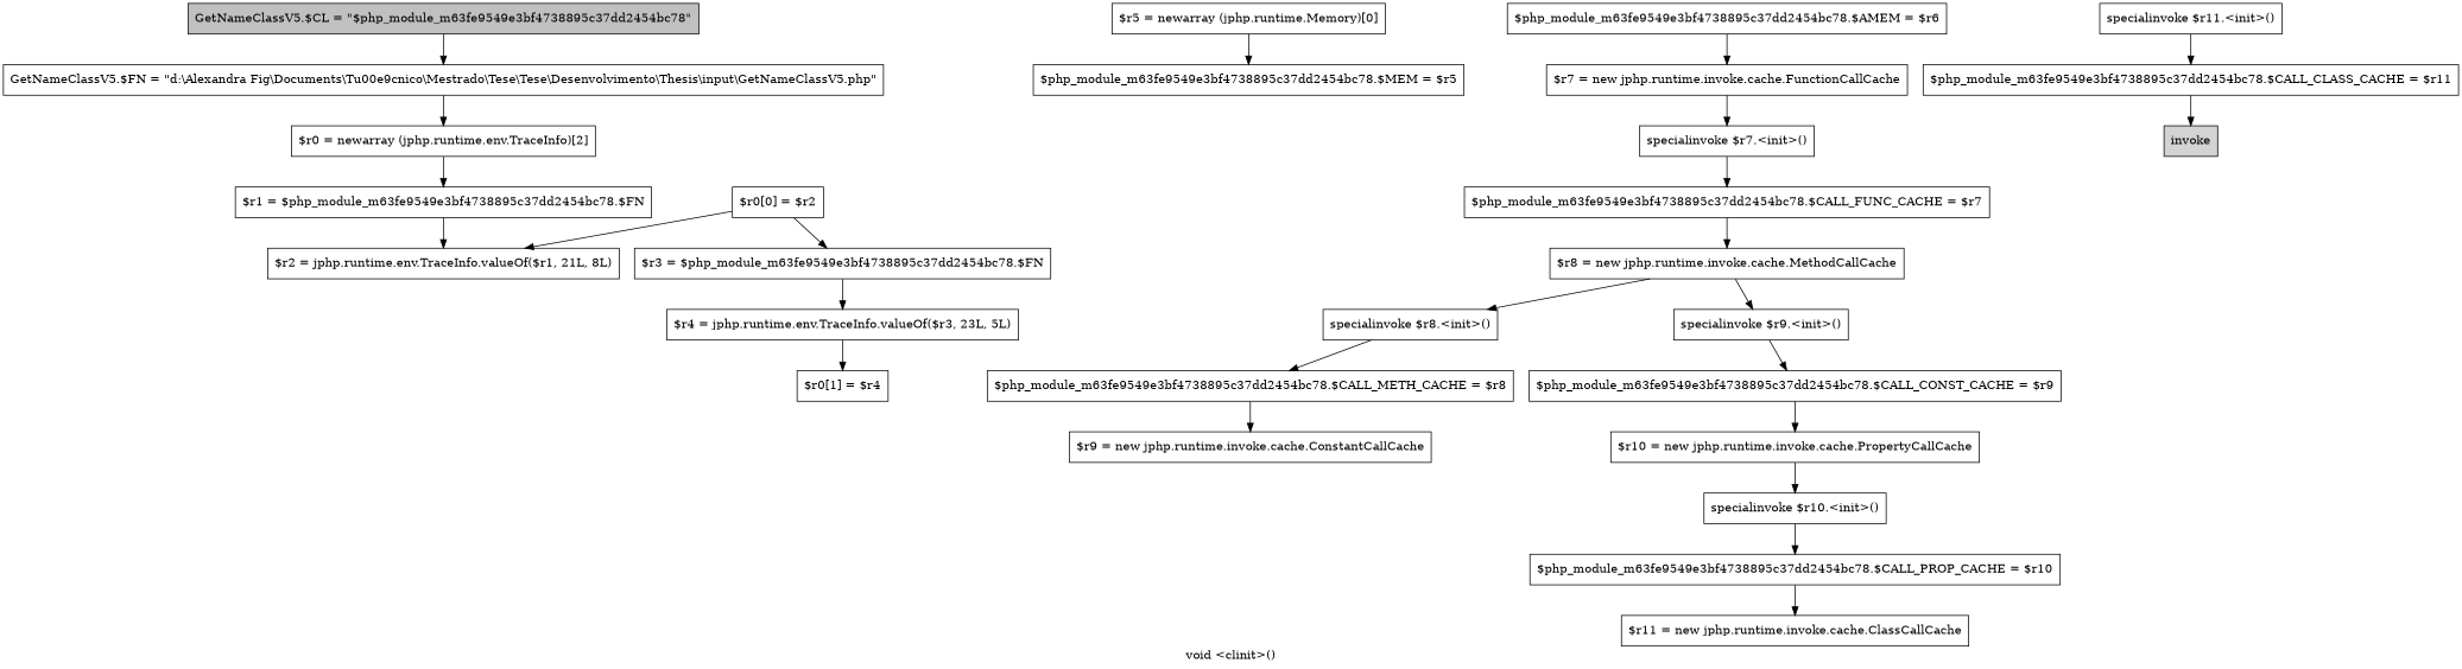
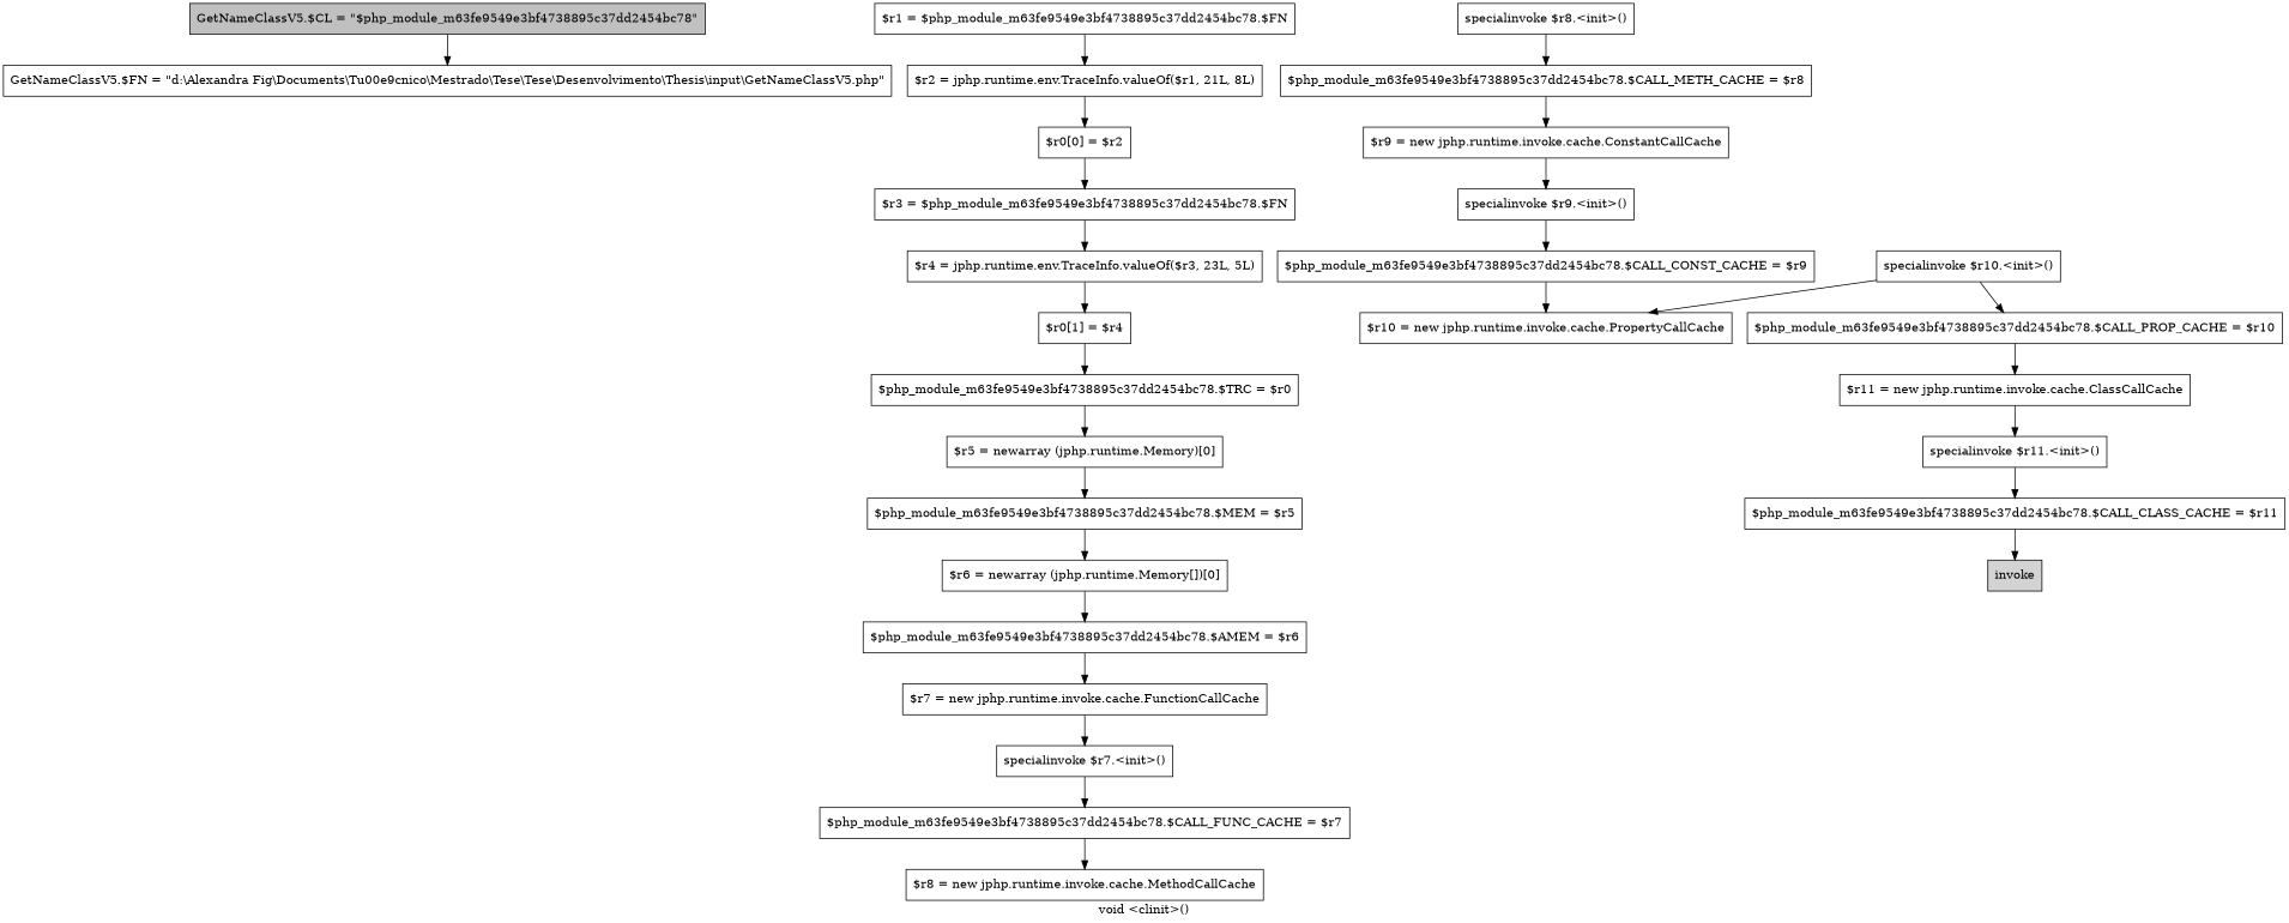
  digraph {
    label="void <clinit>()"
    node [shape=box]
    n1 [fillcolor=gray label="GetNameClassV5.$CL = \"$php_module_m63fe9549e3bf4738895c37dd2454bc78\"" style=filled]
    n2 [label="GetNameClassV5.$FN = \"d:\\Alexandra Fig\\Documents\\T\u00e9cnico\\Mestrado\\Tese\\Tese\\Desenvolvimento\\Thesis\\input\\GetNameClassV5.php\""]
-   n3 [label="$r0 = newarray (jphp.runtime.env.TraceInfo)[2]"]
    n4 [label="$r1 = $php_module_m63fe9549e3bf4738895c37dd2454bc78.$FN"]
    n5 [label="$r2 = jphp.runtime.env.TraceInfo.valueOf($r1, 21L, 8L)"]
    n6 [label="$r0[0] = $r2"]
    n7 [label="$r3 = $php_module_m63fe9549e3bf4738895c37dd2454bc78.$FN"]
    n8 [label="$r4 = jphp.runtime.env.TraceInfo.valueOf($r3, 23L, 5L)"]
    n9 [label="$r0[1] = $r4"]
+   n10 [label="$php_module_m63fe9549e3bf4738895c37dd2454bc78.$TRC = $r0"]
    n11 [label="$r5 = newarray (jphp.runtime.Memory)[0]"]
    n12 [label="$php_module_m63fe9549e3bf4738895c37dd2454bc78.$MEM = $r5"]
+   n13 [label="$r6 = newarray (jphp.runtime.Memory[])[0]"]
    n14 [label="$php_module_m63fe9549e3bf4738895c37dd2454bc78.$AMEM = $r6"]
    n15 [label="$r7 = new jphp.runtime.invoke.cache.FunctionCallCache"]
    n16 [label="specialinvoke $r7.<init>()"]
    n17 [label="$php_module_m63fe9549e3bf4738895c37dd2454bc78.$CALL_FUNC_CACHE = $r7"]
    n18 [label="$r8 = new jphp.runtime.invoke.cache.MethodCallCache"]
    n19 [label="specialinvoke $r8.<init>()"]
    n20 [label="$php_module_m63fe9549e3bf4738895c37dd2454bc78.$CALL_METH_CACHE = $r8"]
    n21 [label="$r9 = new jphp.runtime.invoke.cache.ConstantCallCache"]
    n22 [label="specialinvoke $r9.<init>()"]
    n23 [label="$php_module_m63fe9549e3bf4738895c37dd2454bc78.$CALL_CONST_CACHE = $r9"]
    n24 [label="$r10 = new jphp.runtime.invoke.cache.PropertyCallCache"]
    n25 [label="specialinvoke $r10.<init>()"]
    n26 [label="$php_module_m63fe9549e3bf4738895c37dd2454bc78.$CALL_PROP_CACHE = $r10"]
    n27 [label="$r11 = new jphp.runtime.invoke.cache.ClassCallCache"]
    n28 [label="specialinvoke $r11.<init>()"]
    n29 [label="$php_module_m63fe9549e3bf4738895c37dd2454bc78.$CALL_CLASS_CACHE = $r11"]
    n30 [fillcolor=lightgray label=invoke style=filled]
    n1 -> n2
-   n2 -> n3
-   n3 -> n4
    n4 -> n5
-   n6 -> n5
+   n5 -> n6
    n6 -> n7
    n7 -> n8
    n8 -> n9
+   n9 -> n10
+   n10 -> n11
    n11 -> n12
+   n12 -> n13
+   n13 -> n14
    n14 -> n15
    n15 -> n16
    n16 -> n17
    n17 -> n18
-   n18 -> n19
    n19 -> n20
    n20 -> n21
-   n18 -> n22
+   n21 -> n22
    n22 -> n23
    n23 -> n24
-   n24 -> n25
+   n25 -> n24
    n25 -> n26
    n26 -> n27
+   n27 -> n28
    n28 -> n29
    n29 -> n30
  }
